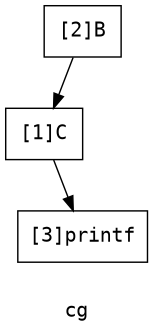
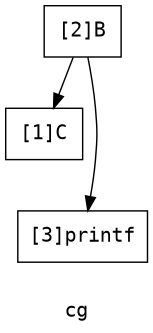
  digraph {
    fontname="DejaVu Sans Mono"
    label=cg
    node [color=black fontname="DejaVu Sans Mono" shape=rectangle]
    edge [color=black fontname="DejaVu Sans Mono"]
    n1 [label="[1]C"]
    n2 [label="[3]printf"]
    n3 [label="[2]B"]
-   n1 -> n2
+   n3 -> n2
    n3 -> n1
  }
